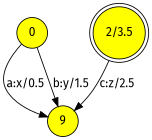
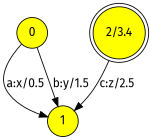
  digraph {
    fontname="Fira Sans"
    rankdir=TB
    node [fillcolor=yellow fontname="Fira Sans" shape=circle style=filled]
    edge [fontname="Fira Sans"]
    n1 [label=0]
-   n2 [label=9]
-   n3 [label="2/3.5" shape=doublecircle]
+   n2 [label=1]
+   n3 [label="2/3.4" shape=doublecircle]
    n1 -> n2 [label="a:x/0.5"]
    n1 -> n2 [label="b:y/1.5"]
    n3 -> n2 [label="c:z/2.5"]
  }
